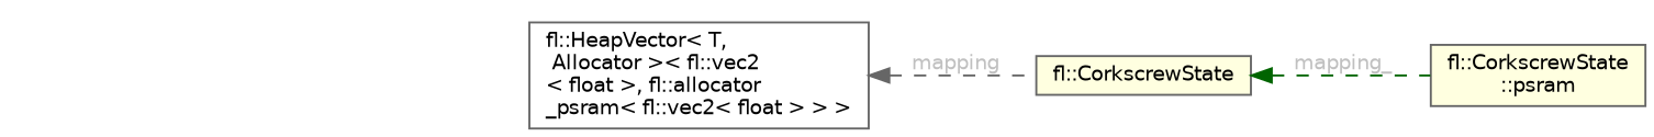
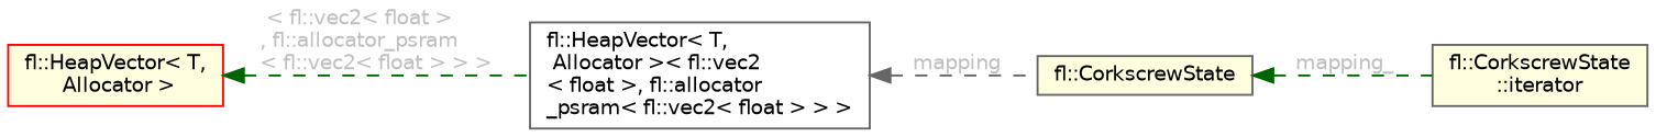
  digraph {
    rankdir=LR
    node [color=gray40 fillcolor=lightyellow fontname=Helvetica fontsize=10 shape=box style=filled]
    edge [color=darkgreen dir=back fontcolor=grey fontname=Helvetica fontsize=10 labelfontname=Helvetica labelfontsize=10 style=dashed]
-   n1 [fontcolor=black height=0.2 label="fl::CorkscrewState\l::psram" width=0.4]
+   n1 [fontcolor=black height=0.2 label="fl::CorkscrewState\l::iterator" width=0.4]
    n2 [height=0.2 label="fl::CorkscrewState" width=0.4]
    n3 [fillcolor=white height=0.2 label="fl::HeapVector\< T,\l Allocator \>\< fl::vec2\l\< float \>, fl::allocator\l_psram\< fl::vec2\< float \> \> \>" width=0.4]
+   n4 [color=red height=0.2 label="fl::HeapVector\< T,\l Allocator \>" width=0.4]
    n2 -> n1 [label=" mapping_"]
    n3 -> n2 [color=gray40 label=" mapping"]
+   n4 -> n3 [label=" \< fl::vec2\< float \>\l, fl::allocator_psram\l\< fl::vec2\< float \> \> \>"]
  }
